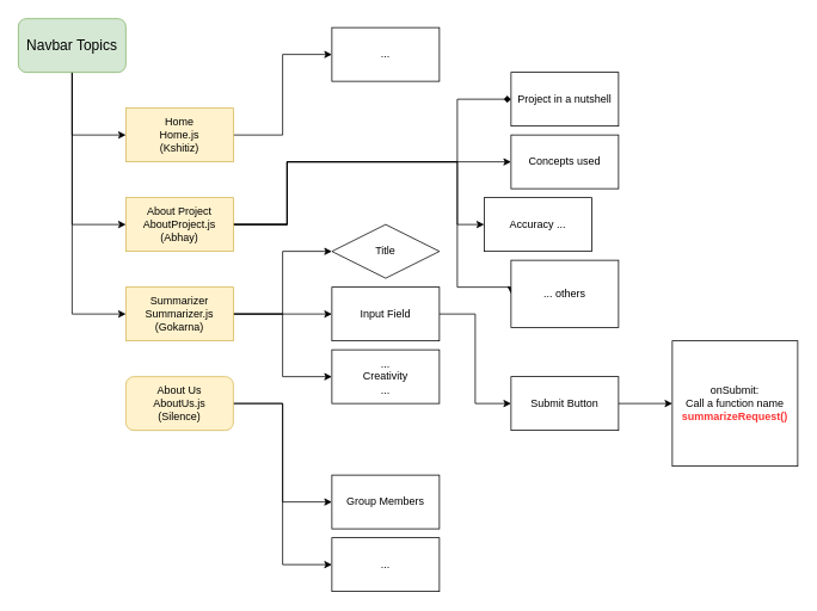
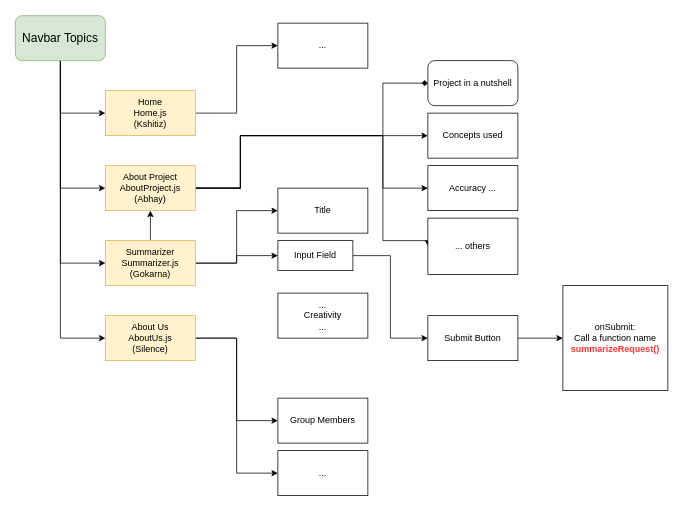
  <mxCell id="0" />
  <mxCell id="1" parent="0" />
  <mxCell id="2" style="edgeStyle=orthogonalEdgeStyle;rounded=0;orthogonalLoop=1;jettySize=auto;html=1;entryX=0;entryY=0.5;entryDx=0;entryDy=0;" parent="1" source="6" target="8" edge="1"><mxGeometry relative="1" as="geometry" /></mxCell>
  <mxCell id="3" style="edgeStyle=orthogonalEdgeStyle;rounded=0;orthogonalLoop=1;jettySize=auto;html=1;entryX=0;entryY=0.5;entryDx=0;entryDy=0;" parent="1" source="6" target="13" edge="1"><mxGeometry relative="1" as="geometry" /></mxCell>
  <mxCell id="4" style="edgeStyle=orthogonalEdgeStyle;rounded=0;orthogonalLoop=1;jettySize=auto;html=1;entryX=0;entryY=0.5;entryDx=0;entryDy=0;" parent="1" source="6" target="17" edge="1"><mxGeometry relative="1" as="geometry" /></mxCell>
+ <mxCell id="5" style="edgeStyle=orthogonalEdgeStyle;rounded=0;orthogonalLoop=1;jettySize=auto;html=1;entryX=0;entryY=0.5;entryDx=0;entryDy=0;" parent="1" source="6" target="20" edge="1"><mxGeometry relative="1" as="geometry" /></mxCell>
  <mxCell id="6" value="&lt;font style=&quot;font-size: 16px;&quot;&gt;Navbar Topics&lt;/font&gt;" style="rounded=1;whiteSpace=wrap;html=1;fillColor=#d5e8d4;strokeColor=#82b366;" parent="1" vertex="1"><mxGeometry x="20" y="20" width="120" height="60" as="geometry" /></mxCell>
  <mxCell id="7" style="edgeStyle=orthogonalEdgeStyle;rounded=0;orthogonalLoop=1;jettySize=auto;html=1;entryX=0;entryY=0.5;entryDx=0;entryDy=0;" parent="1" source="8" target="21" edge="1"><mxGeometry relative="1" as="geometry" /></mxCell>
  <mxCell id="8" value="Home&lt;br&gt;Home.js&lt;br&gt;(Kshitiz)" style="rounded=0;whiteSpace=wrap;html=1;fillColor=#fff2cc;strokeColor=#d6b656;" parent="1" vertex="1"><mxGeometry x="140" y="120" width="120" height="60" as="geometry" /></mxCell>
  <mxCell id="9" style="edgeStyle=orthogonalEdgeStyle;rounded=0;orthogonalLoop=1;jettySize=auto;html=1;entryX=0;entryY=0.5;entryDx=0;entryDy=0;" parent="1" source="13" target="22" edge="1"><mxGeometry relative="1" as="geometry"><Array as="points"><mxPoint x="320" y="250" /><mxPoint x="320" y="180" /></Array></mxGeometry></mxCell>
  <mxCell id="10" style="edgeStyle=orthogonalEdgeStyle;rounded=0;orthogonalLoop=1;jettySize=auto;html=1;entryX=0;entryY=0.5;entryDx=0;entryDy=0;endArrow=diamond;" parent="1" source="13" target="29" edge="1"><mxGeometry relative="1" as="geometry"><Array as="points"><mxPoint x="320" y="250" /><mxPoint x="320" y="180" /><mxPoint x="510" y="180" /><mxPoint x="510" y="110" /></Array></mxGeometry></mxCell>
  <mxCell id="11" style="edgeStyle=orthogonalEdgeStyle;rounded=0;orthogonalLoop=1;jettySize=auto;html=1;entryX=0;entryY=0.5;entryDx=0;entryDy=0;" parent="1" source="13" target="27" edge="1"><mxGeometry relative="1" as="geometry"><Array as="points"><mxPoint x="320" y="250" /><mxPoint x="320" y="180" /><mxPoint x="510" y="180" /><mxPoint x="510" y="250" /></Array></mxGeometry></mxCell>
  <mxCell id="12" style="edgeStyle=orthogonalEdgeStyle;rounded=0;orthogonalLoop=1;jettySize=auto;html=1;entryX=0;entryY=0.5;entryDx=0;entryDy=0;" parent="1" source="13" target="28" edge="1"><mxGeometry relative="1" as="geometry"><Array as="points"><mxPoint x="320" y="250" /><mxPoint x="320" y="180" /><mxPoint x="510" y="180" /><mxPoint x="510" y="320" /></Array></mxGeometry></mxCell>
  <mxCell id="13" value="About Project&lt;br&gt;AboutProject.js&lt;br&gt;(Abhay)" style="rounded=0;whiteSpace=wrap;html=1;fillColor=#fff2cc;strokeColor=#d6b656;" parent="1" vertex="1"><mxGeometry x="140" y="220" width="120" height="60" as="geometry" /></mxCell>
  <mxCell id="14" style="edgeStyle=orthogonalEdgeStyle;rounded=0;orthogonalLoop=1;jettySize=auto;html=1;entryX=0;entryY=0.5;entryDx=0;entryDy=0;" parent="1" source="17" target="23" edge="1"><mxGeometry relative="1" as="geometry" /></mxCell>
  <mxCell id="15" style="edgeStyle=orthogonalEdgeStyle;rounded=0;orthogonalLoop=1;jettySize=auto;html=1;" parent="1" source="17" target="25" edge="1"><mxGeometry relative="1" as="geometry" /></mxCell>
- <mxCell id="16" style="edgeStyle=orthogonalEdgeStyle;rounded=0;orthogonalLoop=1;jettySize=auto;html=1;entryX=0;entryY=0.5;entryDx=0;entryDy=0;" parent="1" source="17" target="26" edge="1"><mxGeometry relative="1" as="geometry" /></mxCell>
+ <mxCell id="16" style="edgeStyle=orthogonalEdgeStyle;rounded=0;orthogonalLoop=1;jettySize=auto;html=1;" parent="1" source="17" target="13" edge="1"><mxGeometry relative="1" as="geometry" /></mxCell>
  <mxCell id="17" value="Summarizer&lt;br&gt;Summarizer.js&lt;br&gt;(Gokarna)" style="rounded=0;whiteSpace=wrap;html=1;fillColor=#fff2cc;strokeColor=#d6b656;" parent="1" vertex="1"><mxGeometry x="140" y="320" width="120" height="60" as="geometry" /></mxCell>
  <mxCell id="18" style="edgeStyle=orthogonalEdgeStyle;rounded=0;orthogonalLoop=1;jettySize=auto;html=1;entryX=0;entryY=0.5;entryDx=0;entryDy=0;fontColor=#FF3333;" parent="1" source="20" target="33" edge="1"><mxGeometry relative="1" as="geometry" /></mxCell>
  <mxCell id="19" style="edgeStyle=orthogonalEdgeStyle;rounded=0;orthogonalLoop=1;jettySize=auto;html=1;entryX=0;entryY=0.5;entryDx=0;entryDy=0;fontColor=#000000;" parent="1" source="20" target="34" edge="1"><mxGeometry relative="1" as="geometry" /></mxCell>
- <mxCell id="20" value="About Us&lt;br&gt;AboutUs.js&lt;br&gt;(Silence)" style="whiteSpace=wrap;html=1;fillColor=#fff2cc;strokeColor=#d6b656;rounded=1;" parent="1" vertex="1"><mxGeometry x="140" y="420" width="120" height="60" as="geometry" /></mxCell>
+ <mxCell id="20" value="About Us&lt;br&gt;AboutUs.js&lt;br&gt;(Silence)" style="rounded=0;whiteSpace=wrap;html=1;fillColor=#fff2cc;strokeColor=#d6b656;" parent="1" vertex="1"><mxGeometry x="140" y="420" width="120" height="60" as="geometry" /></mxCell>
  <mxCell id="21" value="..." style="rounded=0;whiteSpace=wrap;html=1;" parent="1" vertex="1"><mxGeometry x="370" y="30" width="120" height="60" as="geometry" /></mxCell>
  <mxCell id="22" value="Concepts used" style="rounded=0;whiteSpace=wrap;html=1;" parent="1" vertex="1"><mxGeometry x="570" y="150" width="120" height="60" as="geometry" /></mxCell>
- <mxCell id="23" value="Title" style="rhombus;whiteSpace=wrap;html=1;" parent="1" vertex="1"><mxGeometry x="370" y="250" width="120" height="60" as="geometry" /></mxCell>
+ <mxCell id="23" value="Title" style="rounded=0;whiteSpace=wrap;html=1;" parent="1" vertex="1"><mxGeometry x="370" y="250" width="120" height="60" as="geometry" /></mxCell>
  <mxCell id="24" style="edgeStyle=orthogonalEdgeStyle;rounded=0;orthogonalLoop=1;jettySize=auto;html=1;entryX=0;entryY=0.5;entryDx=0;entryDy=0;" parent="1" source="25" target="31" edge="1"><mxGeometry relative="1" as="geometry" /></mxCell>
- <mxCell id="25" value="Input Field" style="rounded=0;whiteSpace=wrap;html=1;" parent="1" vertex="1"><mxGeometry x="370" y="320" width="120" height="60" as="geometry" /></mxCell>
+ <mxCell id="25" value="Input Field" style="rounded=0;whiteSpace=wrap;html=1;" parent="1" vertex="1"><mxGeometry x="370" y="320" width="100" height="40" as="geometry" /></mxCell>
  <mxCell id="26" value="...&lt;br&gt;Creativity&lt;br&gt;..." style="rounded=0;whiteSpace=wrap;html=1;" parent="1" vertex="1"><mxGeometry x="370" y="390" width="120" height="60" as="geometry" /></mxCell>
- <mxCell id="27" value="Accuracy ..." style="rounded=0;whiteSpace=wrap;html=1;" parent="1" vertex="1"><mxGeometry x="540" y="220" width="120" height="60" as="geometry" /></mxCell>
+ <mxCell id="27" value="Accuracy ..." style="rounded=0;whiteSpace=wrap;html=1;" parent="1" vertex="1"><mxGeometry x="570" y="220" width="120" height="60" as="geometry" /></mxCell>
  <mxCell id="28" value="... others" style="rounded=0;whiteSpace=wrap;html=1;" parent="1" vertex="1"><mxGeometry x="570" y="290" width="120" height="75" as="geometry" /></mxCell>
- <mxCell id="29" value="Project in a nutshell" style="rounded=0;whiteSpace=wrap;html=1;" parent="1" vertex="1"><mxGeometry x="570" y="80" width="120" height="60" as="geometry" /></mxCell>
+ <mxCell id="29" value="Project in a nutshell" style="whiteSpace=wrap;html=1;rounded=1;" parent="1" vertex="1"><mxGeometry x="570" y="80" width="120" height="60" as="geometry" /></mxCell>
  <mxCell id="30" style="edgeStyle=orthogonalEdgeStyle;rounded=0;orthogonalLoop=1;jettySize=auto;html=1;entryX=0;entryY=0.5;entryDx=0;entryDy=0;" parent="1" source="31" target="32" edge="1"><mxGeometry relative="1" as="geometry" /></mxCell>
  <mxCell id="31" value="Submit Button" style="rounded=0;whiteSpace=wrap;html=1;" parent="1" vertex="1"><mxGeometry x="570" y="420" width="120" height="60" as="geometry" /></mxCell>
  <mxCell id="32" value="onSubmit:&lt;br&gt;Call a function name &lt;font color=&quot;#ff3333&quot;&gt;&lt;b&gt;summarizeRequest()&lt;/b&gt;&lt;/font&gt;" style="whiteSpace=wrap;html=1;aspect=fixed;" parent="1" vertex="1"><mxGeometry x="750" y="380" width="140" height="140" as="geometry" /></mxCell>
  <mxCell id="33" value="&lt;font color=&quot;#000000&quot;&gt;Group Members&lt;/font&gt;" style="rounded=0;whiteSpace=wrap;html=1;fontColor=#FF3333;" parent="1" vertex="1"><mxGeometry x="370" y="530" width="120" height="60" as="geometry" /></mxCell>
  <mxCell id="34" value="..." style="rounded=0;whiteSpace=wrap;html=1;" parent="1" vertex="1"><mxGeometry x="370" y="600" width="120" height="60" as="geometry" /></mxCell>
